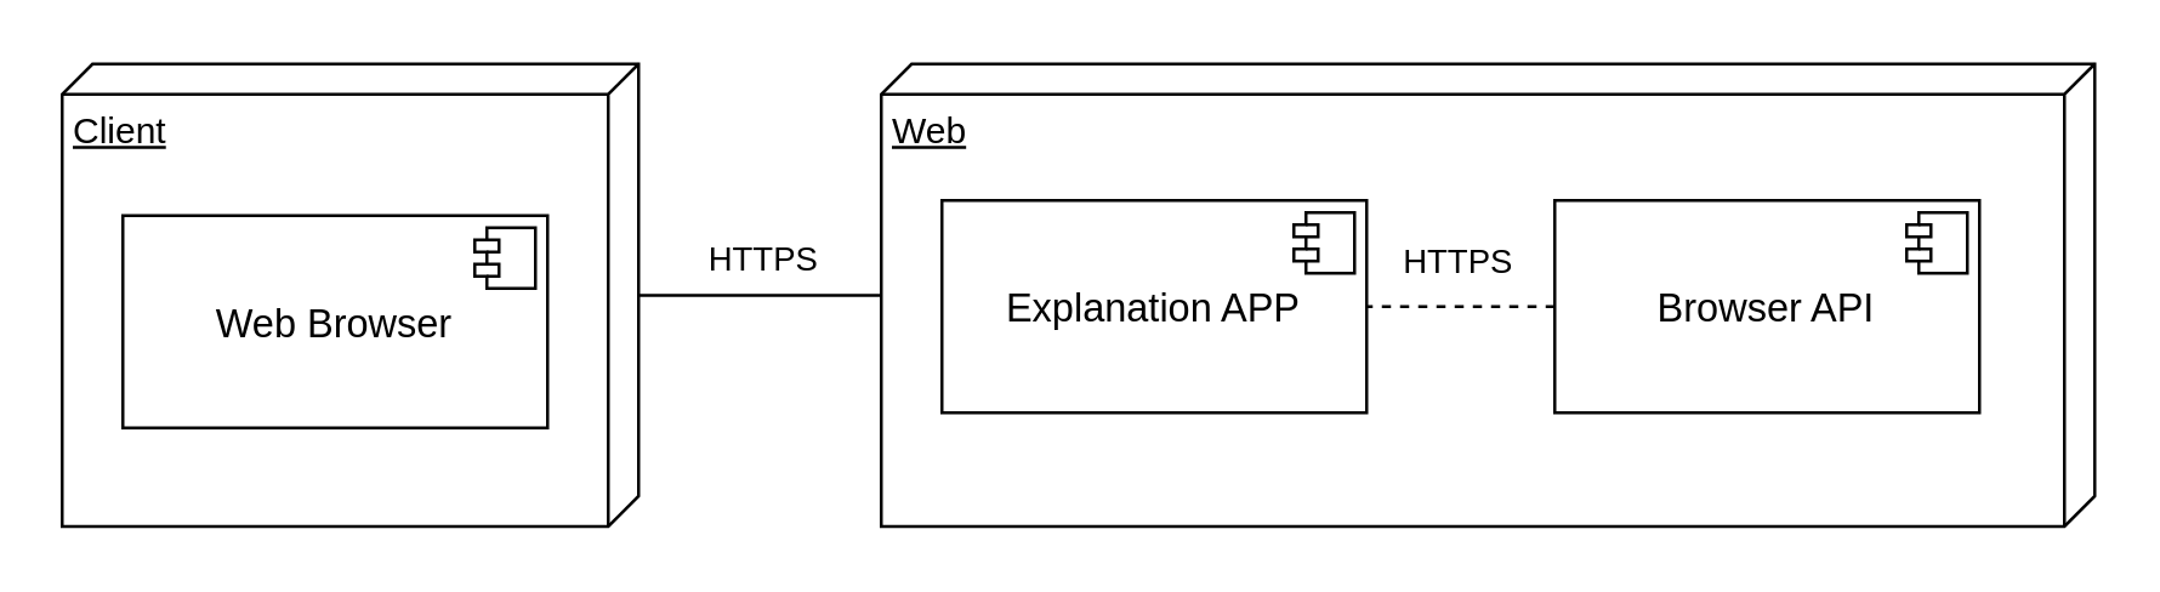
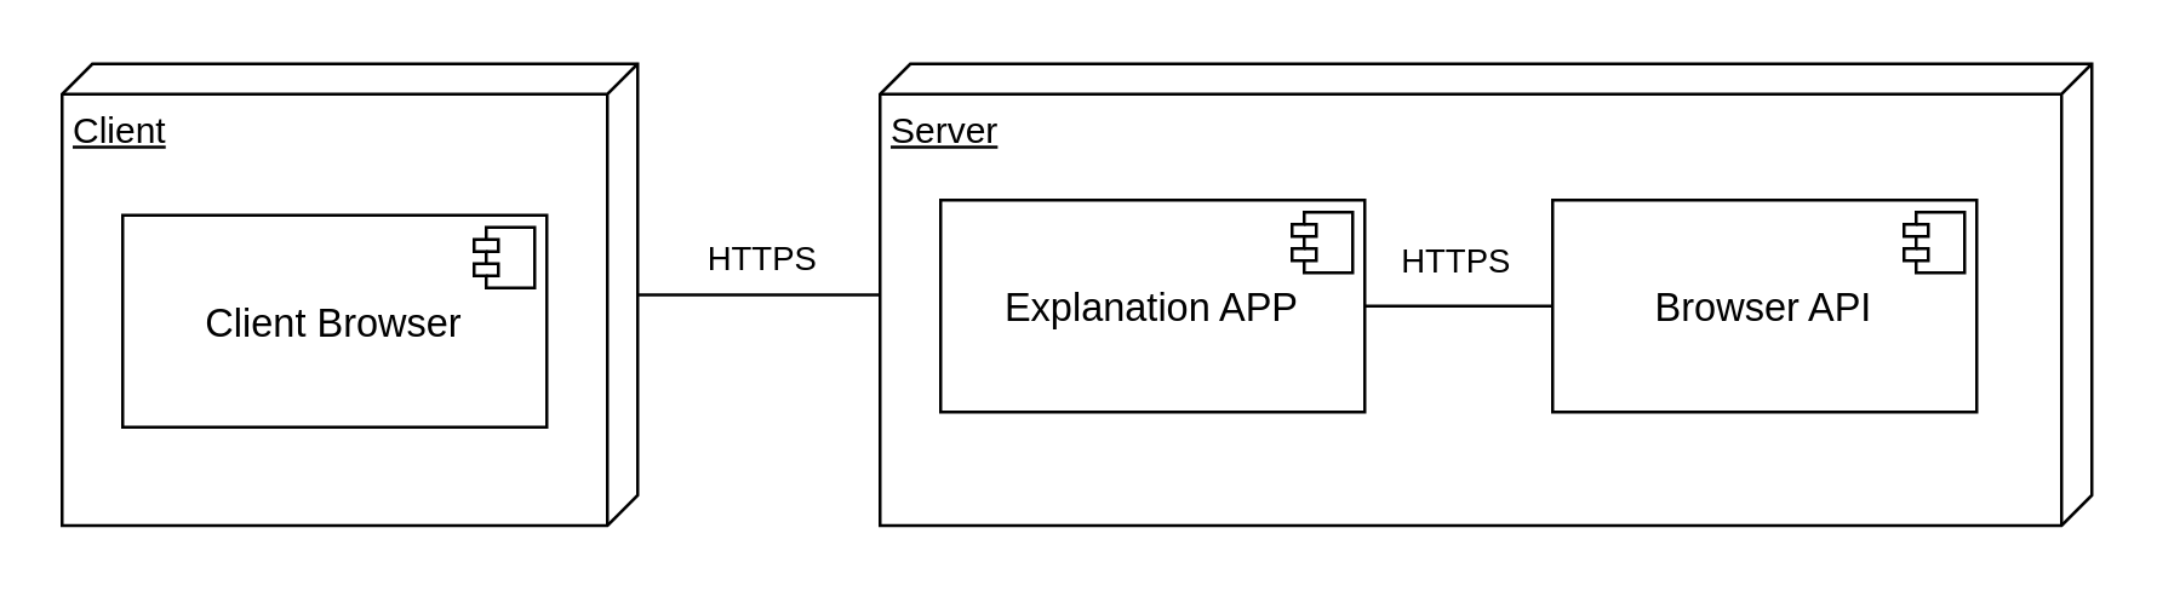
  <mxCell id="0" />
  <mxCell id="1" parent="0" />
- <mxCell id="2" value="Web" style="verticalAlign=top;align=left;spacingTop=8;spacingLeft=2;spacingRight=12;shape=cube;size=10;direction=south;fontStyle=4;html=1;strokeColor=#000000;" parent="1" vertex="1"><mxGeometry x="290" y="20.5" width="400" height="152.5" as="geometry" /></mxCell>
+ <mxCell id="2" value="Server" style="verticalAlign=top;align=left;spacingTop=8;spacingLeft=2;spacingRight=12;shape=cube;size=10;direction=south;fontStyle=4;html=1;strokeColor=#000000;" parent="1" vertex="1"><mxGeometry x="290" y="20.5" width="400" height="152.5" as="geometry" /></mxCell>
  <mxCell id="3" value="HTTPS" style="edgeStyle=orthogonalEdgeStyle;rounded=0;orthogonalLoop=1;jettySize=auto;html=1;endArrow=none;endFill=0;" parent="1" source="4" target="2" edge="1"><mxGeometry x="0.026" y="12" relative="1" as="geometry"><mxPoint x="260" y="73" as="targetPoint" /><mxPoint as="offset" /><mxPoint x="220" y="96" as="sourcePoint" /></mxGeometry></mxCell>
  <mxCell id="4" value="Client" style="verticalAlign=top;align=left;spacingTop=8;spacingLeft=2;spacingRight=12;shape=cube;size=10;direction=south;fontStyle=4;html=1;strokeColor=#000000;" parent="1" vertex="1"><mxGeometry x="20" y="20.5" width="190" height="152.5" as="geometry" /></mxCell>
  <mxCell id="5" value="&lt;p style=&quot;margin: 0px ; margin-top: 6px ; text-align: center&quot;&gt;&lt;font style=&quot;font-size: 13px&quot;&gt;&lt;br&gt;&lt;/font&gt;&lt;/p&gt;&lt;p style=&quot;margin: 0px ; margin-top: 6px ; text-align: center&quot;&gt;&lt;font style=&quot;font-size: 13px&quot;&gt;Explanation APP&lt;/font&gt;&lt;/p&gt;" style="align=left;overflow=fill;html=1;" parent="1" vertex="1"><mxGeometry x="310" y="65.5" width="140" height="70" as="geometry" /></mxCell>
  <mxCell id="6" value="" style="shape=component;jettyWidth=8;jettyHeight=4;" parent="5" vertex="1"><mxGeometry x="1" width="20" height="20" relative="1" as="geometry"><mxPoint x="-24" y="4" as="offset" /></mxGeometry></mxCell>
- <mxCell id="7" value="HTTPS" style="edgeStyle=orthogonalEdgeStyle;rounded=0;orthogonalLoop=1;jettySize=auto;html=1;endArrow=none;endFill=0;dashed=1;" parent="1" source="8" target="5" edge="1"><mxGeometry x="0.032" y="-15" relative="1" as="geometry"><mxPoint as="offset" /></mxGeometry></mxCell>
+ <mxCell id="7" value="HTTPS" style="edgeStyle=orthogonalEdgeStyle;rounded=0;orthogonalLoop=1;jettySize=auto;html=1;endArrow=none;endFill=0;" parent="1" source="8" target="5" edge="1"><mxGeometry x="0.032" y="-15" relative="1" as="geometry"><mxPoint as="offset" /></mxGeometry></mxCell>
  <mxCell id="8" value="&lt;p style=&quot;margin: 0px ; margin-top: 6px ; text-align: center&quot;&gt;&lt;font style=&quot;font-size: 13px&quot;&gt;&lt;br&gt;&lt;/font&gt;&lt;/p&gt;&lt;p style=&quot;margin: 0px ; margin-top: 6px ; text-align: center&quot;&gt;&lt;font style=&quot;font-size: 13px&quot;&gt;Browser API&lt;/font&gt;&lt;/p&gt;" style="align=left;overflow=fill;html=1;" parent="1" vertex="1"><mxGeometry x="512" y="65.5" width="140" height="70" as="geometry" /></mxCell>
  <mxCell id="9" value="" style="shape=component;jettyWidth=8;jettyHeight=4;" parent="8" vertex="1"><mxGeometry x="1" width="20" height="20" relative="1" as="geometry"><mxPoint x="-24" y="4" as="offset" /></mxGeometry></mxCell>
- <mxCell id="10" value="&lt;p style=&quot;margin: 0px ; margin-top: 6px ; text-align: center&quot;&gt;&lt;font style=&quot;font-size: 13px&quot;&gt;&lt;br&gt;&lt;/font&gt;&lt;/p&gt;&lt;p style=&quot;margin: 0px ; margin-top: 6px ; text-align: center&quot;&gt;&lt;font style=&quot;font-size: 13px&quot;&gt;Web Browser&lt;br&gt;&lt;/font&gt;&lt;/p&gt;" style="align=left;overflow=fill;html=1;" parent="1" vertex="1"><mxGeometry x="40" y="70.5" width="140" height="70" as="geometry" /></mxCell>
+ <mxCell id="10" value="&lt;p style=&quot;margin: 0px ; margin-top: 6px ; text-align: center&quot;&gt;&lt;font style=&quot;font-size: 13px&quot;&gt;&lt;br&gt;&lt;/font&gt;&lt;/p&gt;&lt;p style=&quot;margin: 0px ; margin-top: 6px ; text-align: center&quot;&gt;&lt;font style=&quot;font-size: 13px&quot;&gt;Client Browser&lt;br&gt;&lt;/font&gt;&lt;/p&gt;" style="align=left;overflow=fill;html=1;" parent="1" vertex="1"><mxGeometry x="40" y="70.5" width="140" height="70" as="geometry" /></mxCell>
  <mxCell id="11" value="" style="shape=component;jettyWidth=8;jettyHeight=4;" parent="10" vertex="1"><mxGeometry x="1" width="20" height="20" relative="1" as="geometry"><mxPoint x="-24" y="4" as="offset" /></mxGeometry></mxCell>
